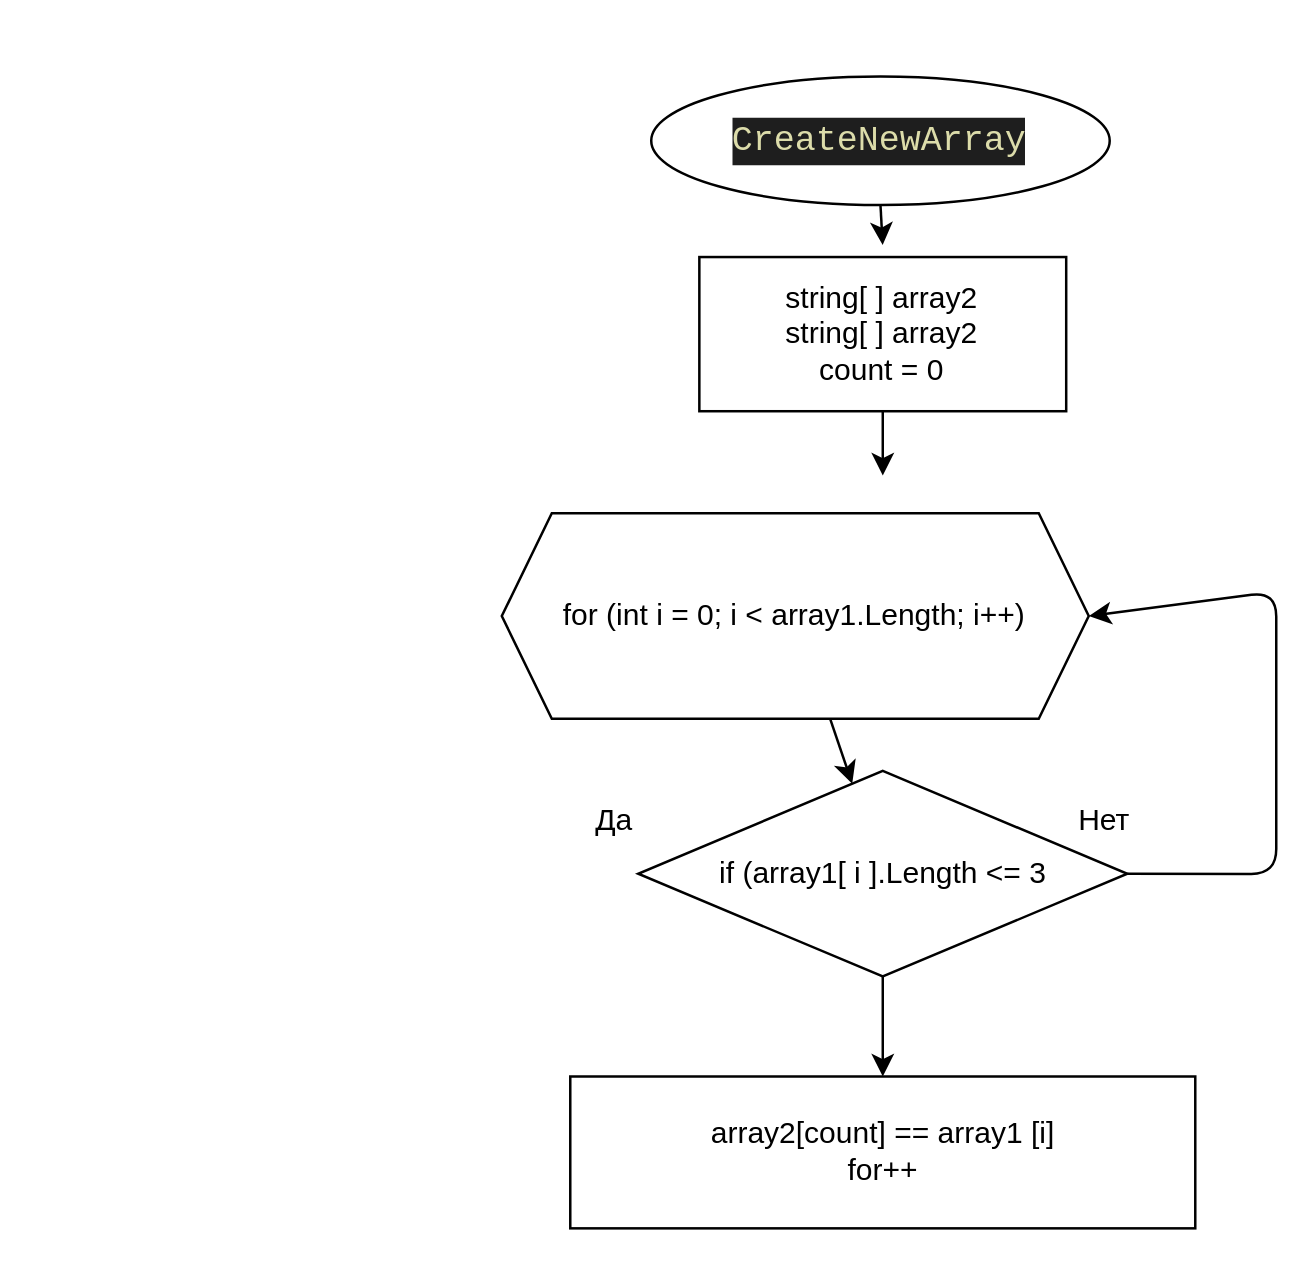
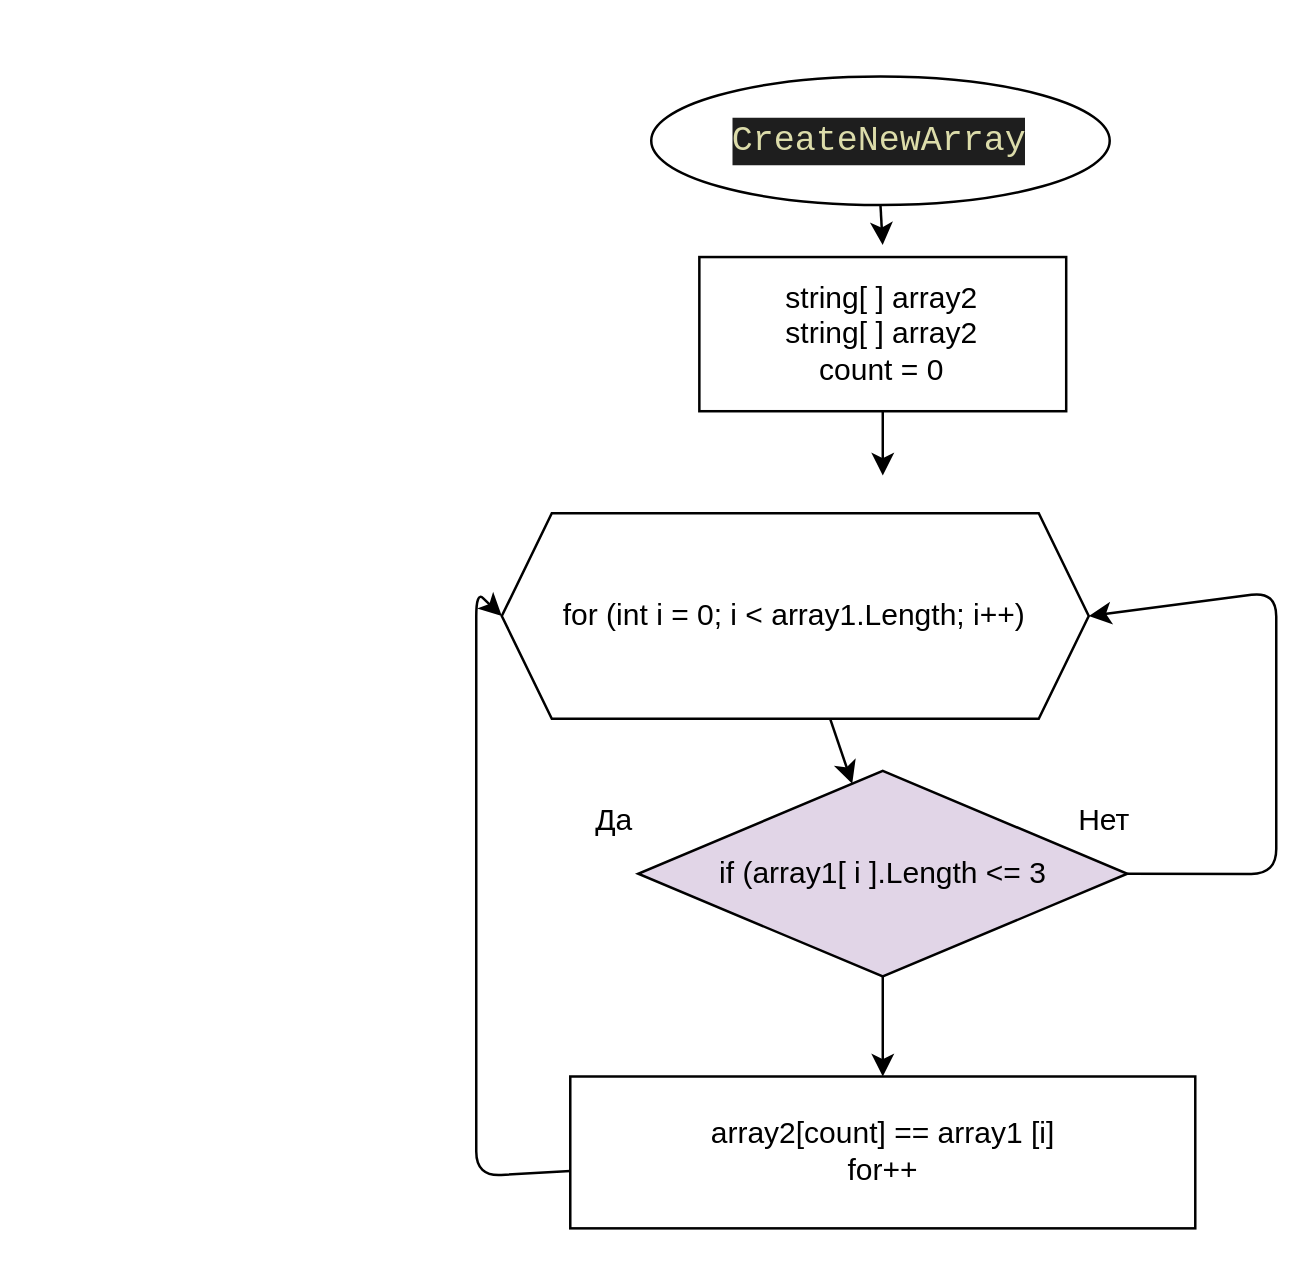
  <mxCell id="0" />
  <mxCell id="1" parent="0" />
  <mxCell id="2" value="" style="group" parent="1" vertex="1" connectable="0"><mxGeometry x="20" width="450" height="370" as="geometry" y="20" /></mxCell>
  <mxCell id="3" value="" style="group" parent="2" vertex="1" connectable="0"><mxGeometry x="264.13" width="146.739" height="169.583" as="geometry" /></mxCell>
  <mxCell id="4" value="" style="edgeStyle=none;html=1;" parent="3" edge="1"><mxGeometry relative="1" as="geometry"><mxPoint x="68.478" y="138.75" as="sourcePoint" /><mxPoint x="68.478" y="169.583" as="targetPoint" /></mxGeometry></mxCell>
  <mxCell id="5" value="" style="edgeStyle=none;html=1;" parent="3" source="13" edge="1"><mxGeometry relative="1" as="geometry"><mxPoint x="68.431" y="77.364" as="targetPoint" /></mxGeometry></mxCell>
  <mxCell id="6" value="&lt;span&gt;string[ ] array2&lt;/span&gt;&lt;br&gt;&lt;span&gt;string[ ] array2&lt;br&gt;count = 0&lt;br&gt;&lt;/span&gt;" style="rounded=0;whiteSpace=wrap;html=1;" parent="3" vertex="1"><mxGeometry x="-4.891" y="82.222" width="146.739" height="61.667" as="geometry" /></mxCell>
  <mxCell id="7" value="for (int i = 0; i &amp;lt; array1.Length; i++)" style="shape=hexagon;perimeter=hexagonPerimeter2;whiteSpace=wrap;html=1;fixedSize=1;" parent="2" vertex="1"><mxGeometry x="180.217" y="184.722" width="234.783" height="82.222" as="geometry" /></mxCell>
  <mxCell id="8" style="edgeStyle=none;html=1;exitX=1;exitY=0.5;exitDx=0;exitDy=0;entryX=1;entryY=0.5;entryDx=0;entryDy=0;" parent="2" source="9" target="7" edge="1"><mxGeometry relative="1" as="geometry"><Array as="points"><mxPoint x="490" y="329" /><mxPoint x="490" y="216" /></Array></mxGeometry></mxCell>
- <mxCell id="9" value="if (array1[ i ].Length &amp;lt;= 3" style="rhombus;whiteSpace=wrap;html=1;" parent="2" vertex="1"><mxGeometry x="234.783" y="287.778" width="195.652" height="82.222" as="geometry" /></mxCell>
+ <mxCell id="9" value="if (array1[ i ].Length &amp;lt;= 3" style="rhombus;whiteSpace=wrap;html=1;fillColor=#e1d5e7;" parent="2" vertex="1"><mxGeometry x="234.783" y="287.778" width="195.652" height="82.222" as="geometry" /></mxCell>
  <mxCell id="10" value="" style="edgeStyle=none;html=1;" parent="2" source="7" target="9" edge="1"><mxGeometry relative="1" as="geometry" /></mxCell>
  <mxCell id="11" value="Да" style="text;html=1;align=center;verticalAlign=middle;resizable=0;points=[];autosize=1;strokeColor=none;fillColor=none;" parent="2" vertex="1"><mxGeometry x="210.326" y="298.056" width="30" height="20" as="geometry" /></mxCell>
  <mxCell id="12" value="Нет" style="text;html=1;align=center;verticalAlign=middle;resizable=0;points=[];autosize=1;strokeColor=none;fillColor=none;" parent="2" vertex="1"><mxGeometry x="401.087" y="298.056" width="40" height="20" as="geometry" /></mxCell>
  <mxCell id="13" value="&lt;div style=&quot;background-color: rgb(30 , 30 , 30) ; font-family: &amp;#34;consolas&amp;#34; , &amp;#34;courier new&amp;#34; , monospace ; font-size: 14px ; line-height: 19px&quot;&gt;&lt;div style=&quot;font-family: &amp;#34;consolas&amp;#34; , &amp;#34;courier new&amp;#34; , monospace ; line-height: 19px&quot;&gt;&lt;font color=&quot;#dcdcaa&quot;&gt;CreateNewArray&lt;/font&gt;&lt;/div&gt;&lt;/div&gt;" style="ellipse;whiteSpace=wrap;html=1;" parent="2" vertex="1"><mxGeometry x="240" y="10" width="183.39" height="51.39" as="geometry" /></mxCell>
  <mxCell id="14" value="array2[count] == array1 [i]&lt;br&gt;for++" style="whiteSpace=wrap;html=1;" parent="1" vertex="1"><mxGeometry x="227.61" y="430" width="250" height="60.74" as="geometry" /></mxCell>
+ <mxCell id="15" style="edgeStyle=none;html=1;entryX=0;entryY=0.5;entryDx=0;entryDy=0;" parent="1" source="14" target="7" edge="1"><mxGeometry relative="1" as="geometry"><Array as="points"><mxPoint x="190" y="470" /><mxPoint x="190" y="236" /></Array></mxGeometry></mxCell>
  <mxCell id="16" value="" style="edgeStyle=none;html=1;" parent="1" source="9" target="14" edge="1"><mxGeometry relative="1" as="geometry" /></mxCell>
